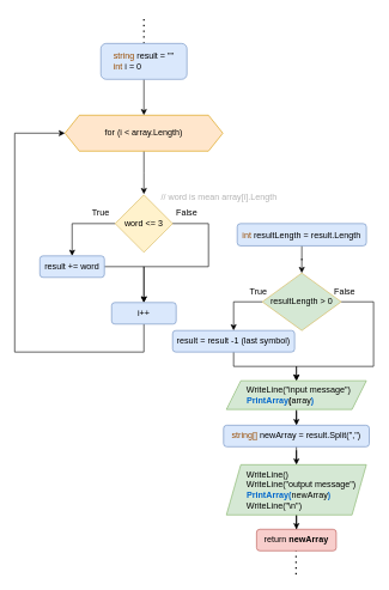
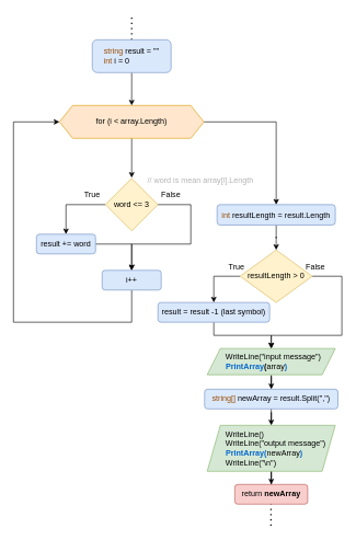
  <mxCell id="0" />
  <mxCell id="1" parent="0" />
  <mxCell id="2" value="" style="endArrow=none;dashed=1;html=1;dashPattern=1 3;strokeWidth=2;rounded=0;" edge="1" parent="1"><mxGeometry width="50" height="50" relative="1" as="geometry"><mxPoint x="200" y="60" as="sourcePoint" /><mxPoint x="200" as="targetPoint" y="20" /></mxGeometry></mxCell>
  <mxCell id="3" value="" style="endArrow=none;dashed=1;html=1;dashPattern=1 3;strokeWidth=2;rounded=0;" edge="1" parent="1"><mxGeometry width="50" height="50" relative="1" as="geometry"><mxPoint x="412" y="800" as="sourcePoint" /><mxPoint x="412" y="767" as="targetPoint" /></mxGeometry></mxCell>
  <mxCell id="4" style="edgeStyle=orthogonalEdgeStyle;rounded=0;orthogonalLoop=1;jettySize=auto;html=1;entryX=0.5;entryY=0;entryDx=0;entryDy=0;fontColor=#B3B3B3;" edge="1" parent="1" source="5" target="8"><mxGeometry relative="1" as="geometry" /></mxCell>
  <mxCell id="5" value="&lt;div style=&quot;text-align: left;&quot;&gt;&lt;span style=&quot;background-color: initial;&quot;&gt;&lt;font color=&quot;#994c00&quot;&gt;string&lt;/font&gt; result = &quot;&quot;&lt;/span&gt;&lt;/div&gt;&lt;div style=&quot;text-align: left;&quot;&gt;&lt;span style=&quot;background-color: initial;&quot;&gt;&lt;font color=&quot;#994c00&quot;&gt;int&lt;/font&gt; i = 0&lt;/span&gt;&lt;/div&gt;" style="rounded=1;whiteSpace=wrap;html=1;fillColor=#dae8fc;strokeColor=#6c8ebf;" vertex="1" parent="1"><mxGeometry x="140" y="60" width="120" height="50" as="geometry" /></mxCell>
  <mxCell id="6" style="edgeStyle=orthogonalEdgeStyle;rounded=0;orthogonalLoop=1;jettySize=auto;html=1;" edge="1" parent="1" source="8"><mxGeometry relative="1" as="geometry"><mxPoint x="200" y="270" as="targetPoint" /></mxGeometry></mxCell>
+ <mxCell id="7" style="edgeStyle=orthogonalEdgeStyle;rounded=0;orthogonalLoop=1;jettySize=auto;html=1;entryX=0.5;entryY=0;entryDx=0;entryDy=0;" edge="1" parent="1" source="8" target="20"><mxGeometry relative="1" as="geometry" /></mxCell>
  <mxCell id="8" value="for (i &amp;lt; array.Length)" style="shape=hexagon;perimeter=hexagonPerimeter2;whiteSpace=wrap;html=1;fixedSize=1;fillColor=#ffe6cc;strokeColor=#d79b00;" vertex="1" parent="1"><mxGeometry x="90" y="160" width="220" height="50" as="geometry" /></mxCell>
  <mxCell id="9" style="edgeStyle=orthogonalEdgeStyle;rounded=0;orthogonalLoop=1;jettySize=auto;html=1;entryX=0.5;entryY=0;entryDx=0;entryDy=0;" edge="1" parent="1" source="10" target="15"><mxGeometry relative="1" as="geometry" /></mxCell>
  <mxCell id="10" value="word &amp;lt;= 3" style="rhombus;whiteSpace=wrap;html=1;fillColor=#fff2cc;strokeColor=#d6b656;" vertex="1" parent="1"><mxGeometry x="160" y="271" width="80" height="80" as="geometry" /></mxCell>
  <mxCell id="11" value="// word is mean array[i].Length" style="text;html=1;strokeColor=none;fillColor=none;align=center;verticalAlign=middle;whiteSpace=wrap;rounded=0;fontColor=#B3B3B3;" vertex="1" parent="1"><mxGeometry x="200" y="260" width="210" height="30" as="geometry" /></mxCell>
  <mxCell id="12" style="edgeStyle=orthogonalEdgeStyle;rounded=0;orthogonalLoop=1;jettySize=auto;html=1;entryX=0;entryY=0.5;entryDx=0;entryDy=0;" edge="1" parent="1" source="13" target="8"><mxGeometry relative="1" as="geometry"><Array as="points"><mxPoint x="200" y="490" /><mxPoint x="20" y="490" /><mxPoint x="20" y="185" /></Array></mxGeometry></mxCell>
- <mxCell id="13" value="i++" style="rounded=1;whiteSpace=wrap;html=1;fillColor=#dae8fc;strokeColor=#6c8ebf;" vertex="1" parent="1"><mxGeometry x="155" y="421" width="90" height="30" as="geometry" /></mxCell>
+ <mxCell id="13" value="i++" style="rounded=1;whiteSpace=wrap;html=1;fillColor=#dae8fc;strokeColor=#6c8ebf;" vertex="1" parent="1"><mxGeometry x="155" y="411" width="90" height="30" as="geometry" /></mxCell>
  <mxCell id="14" style="edgeStyle=orthogonalEdgeStyle;rounded=0;orthogonalLoop=1;jettySize=auto;html=1;entryX=0.5;entryY=0;entryDx=0;entryDy=0;" edge="1" parent="1" source="15" target="13"><mxGeometry relative="1" as="geometry" /></mxCell>
  <mxCell id="15" value="result += word" style="rounded=1;whiteSpace=wrap;html=1;fillColor=#dae8fc;strokeColor=#6c8ebf;" vertex="1" parent="1"><mxGeometry x="55" y="356" width="90" height="30" as="geometry" /></mxCell>
  <mxCell id="16" style="edgeStyle=orthogonalEdgeStyle;rounded=0;orthogonalLoop=1;jettySize=auto;html=1;entryX=0.5;entryY=0;entryDx=0;entryDy=0;exitX=1;exitY=0.5;exitDx=0;exitDy=0;" edge="1" parent="1" source="10" target="13"><mxGeometry relative="1" as="geometry"><mxPoint x="240" y="311" as="sourcePoint" /><mxPoint x="200" y="421" as="targetPoint" /><Array as="points"><mxPoint x="290" y="311" /><mxPoint x="290" y="371" /><mxPoint x="200" y="371" /></Array></mxGeometry></mxCell>
  <mxCell id="17" value="True" style="text;html=1;strokeColor=none;fillColor=none;align=center;verticalAlign=middle;whiteSpace=wrap;rounded=0;" vertex="1" parent="1"><mxGeometry x="110" y="281" width="60" height="30" as="geometry" /></mxCell>
  <mxCell id="18" value="False" style="text;html=1;strokeColor=none;fillColor=none;align=center;verticalAlign=middle;whiteSpace=wrap;rounded=0;" vertex="1" parent="1"><mxGeometry x="230" y="281" width="60" height="30" as="geometry" /></mxCell>
  <mxCell id="19" style="edgeStyle=orthogonalEdgeStyle;rounded=0;orthogonalLoop=1;jettySize=auto;html=1;entryX=0.5;entryY=0;entryDx=0;entryDy=0;" edge="1" parent="1" source="20" target="23"><mxGeometry relative="1" as="geometry" /></mxCell>
  <mxCell id="20" value="&lt;font color=&quot;#994c00&quot;&gt;int &lt;/font&gt;resultLength = result.Length" style="rounded=1;whiteSpace=wrap;html=1;fillColor=#dae8fc;strokeColor=#6c8ebf;" vertex="1" parent="1"><mxGeometry x="330" y="311" width="180" height="31" as="geometry" /></mxCell>
  <mxCell id="21" style="edgeStyle=orthogonalEdgeStyle;rounded=0;orthogonalLoop=1;jettySize=auto;html=1;entryX=0.5;entryY=0;entryDx=0;entryDy=0;exitX=0;exitY=0.5;exitDx=0;exitDy=0;" edge="1" parent="1" source="23" target="25"><mxGeometry relative="1" as="geometry" /></mxCell>
  <mxCell id="22" style="edgeStyle=orthogonalEdgeStyle;rounded=0;orthogonalLoop=1;jettySize=auto;html=1;entryX=0.5;entryY=0;entryDx=0;entryDy=0;" edge="1" parent="1" source="23" target="29"><mxGeometry relative="1" as="geometry"><Array as="points"><mxPoint x="520" y="420" /><mxPoint x="520" y="510" /><mxPoint x="413" y="510" /></Array></mxGeometry></mxCell>
- <mxCell id="23" value="resultLength &amp;gt; 0" style="rhombus;whiteSpace=wrap;html=1;fillColor=#d5e8d4;strokeColor=#d6b656;" vertex="1" parent="1"><mxGeometry x="365" y="380" width="110" height="80" as="geometry" /></mxCell>
+ <mxCell id="23" value="resultLength &amp;gt; 0" style="rhombus;whiteSpace=wrap;html=1;fillColor=#fff2cc;strokeColor=#d6b656;" vertex="1" parent="1"><mxGeometry x="365" y="380" width="110" height="80" as="geometry" /></mxCell>
  <mxCell id="24" style="edgeStyle=orthogonalEdgeStyle;rounded=0;orthogonalLoop=1;jettySize=auto;html=1;entryX=0.5;entryY=0;entryDx=0;entryDy=0;" edge="1" parent="1" source="25" target="29"><mxGeometry relative="1" as="geometry"><mxPoint x="410" y="550" as="targetPoint" /></mxGeometry></mxCell>
  <mxCell id="25" value="result = result -1 (last symbol)" style="rounded=1;whiteSpace=wrap;html=1;fillColor=#dae8fc;strokeColor=#6c8ebf;" vertex="1" parent="1"><mxGeometry x="240" y="460" width="170" height="30" as="geometry" /></mxCell>
  <mxCell id="26" value="True" style="text;html=1;strokeColor=none;fillColor=none;align=center;verticalAlign=middle;whiteSpace=wrap;rounded=0;" vertex="1" parent="1"><mxGeometry x="330" y="391" width="60" height="30" as="geometry" /></mxCell>
  <mxCell id="27" value="False" style="text;html=1;strokeColor=none;fillColor=none;align=center;verticalAlign=middle;whiteSpace=wrap;rounded=0;" vertex="1" parent="1"><mxGeometry x="450" y="391" width="60" height="30" as="geometry" /></mxCell>
  <mxCell id="28" style="edgeStyle=orthogonalEdgeStyle;rounded=0;orthogonalLoop=1;jettySize=auto;html=1;entryX=0.5;entryY=0;entryDx=0;entryDy=0;" edge="1" parent="1" source="29" target="31"><mxGeometry relative="1" as="geometry" /></mxCell>
  <mxCell id="29" value="&lt;div&gt;&amp;nbsp; &amp;nbsp; WriteLine(&quot;input message&quot;)&lt;/div&gt;&lt;div&gt;&amp;nbsp; &amp;nbsp; &lt;b style=&quot;&quot;&gt;&lt;font color=&quot;#0066cc&quot;&gt;PrintArray&lt;/font&gt;&lt;/b&gt;&lt;b&gt;(&lt;/b&gt;array&lt;font color=&quot;#0066cc&quot;&gt;&lt;b&gt;)&lt;/b&gt;&lt;/font&gt;&lt;/div&gt;" style="shape=parallelogram;perimeter=parallelogramPerimeter;whiteSpace=wrap;html=1;fixedSize=1;align=left;spacingLeft=13;fillColor=#d5e8d4;strokeColor=#82b366;" vertex="1" parent="1"><mxGeometry x="315" y="530" width="195" height="40" as="geometry" /></mxCell>
  <mxCell id="30" style="edgeStyle=orthogonalEdgeStyle;rounded=0;orthogonalLoop=1;jettySize=auto;html=1;entryX=0.5;entryY=0;entryDx=0;entryDy=0;" edge="1" parent="1" source="31" target="33"><mxGeometry relative="1" as="geometry" /></mxCell>
  <mxCell id="31" value="&lt;font color=&quot;#994c00&quot;&gt;string[]&lt;/font&gt; newArray = result.Split(&quot;,&quot;)" style="rounded=1;whiteSpace=wrap;html=1;fillColor=#dae8fc;strokeColor=#6c8ebf;" vertex="1" parent="1"><mxGeometry x="311" y="592" width="203" height="30" as="geometry" /></mxCell>
  <mxCell id="32" style="edgeStyle=orthogonalEdgeStyle;rounded=0;orthogonalLoop=1;jettySize=auto;html=1;entryX=0.5;entryY=0;entryDx=0;entryDy=0;" edge="1" parent="1" source="33" target="34"><mxGeometry relative="1" as="geometry" /></mxCell>
  <mxCell id="33" value="&lt;div&gt;&amp;nbsp; &amp;nbsp; WriteLine()&lt;/div&gt;&lt;div&gt;&amp;nbsp; &amp;nbsp; WriteLine(&quot;output message&quot;)&lt;/div&gt;&lt;div&gt;&amp;nbsp; &amp;nbsp; &lt;font color=&quot;#0066cc&quot;&gt;&lt;b&gt;PrintArray(&lt;/b&gt;&lt;/font&gt;newArray&lt;b&gt;&lt;font color=&quot;#0066cc&quot;&gt;)&lt;/font&gt;&lt;/b&gt;&lt;/div&gt;&lt;div&gt;&amp;nbsp; &amp;nbsp; WriteLine(&quot;\n&quot;)&lt;/div&gt;" style="shape=parallelogram;perimeter=parallelogramPerimeter;whiteSpace=wrap;html=1;fixedSize=1;align=left;spacingLeft=13;fillColor=#d5e8d4;strokeColor=#82b366;" vertex="1" parent="1"><mxGeometry x="315" y="647" width="195" height="70" as="geometry" /></mxCell>
  <mxCell id="34" value="return &lt;b&gt;newArray&lt;/b&gt;" style="rounded=1;whiteSpace=wrap;html=1;fillColor=#f8cecc;strokeColor=#b85450;" vertex="1" parent="1"><mxGeometry x="357" y="737" width="111" height="30" as="geometry" /></mxCell>
